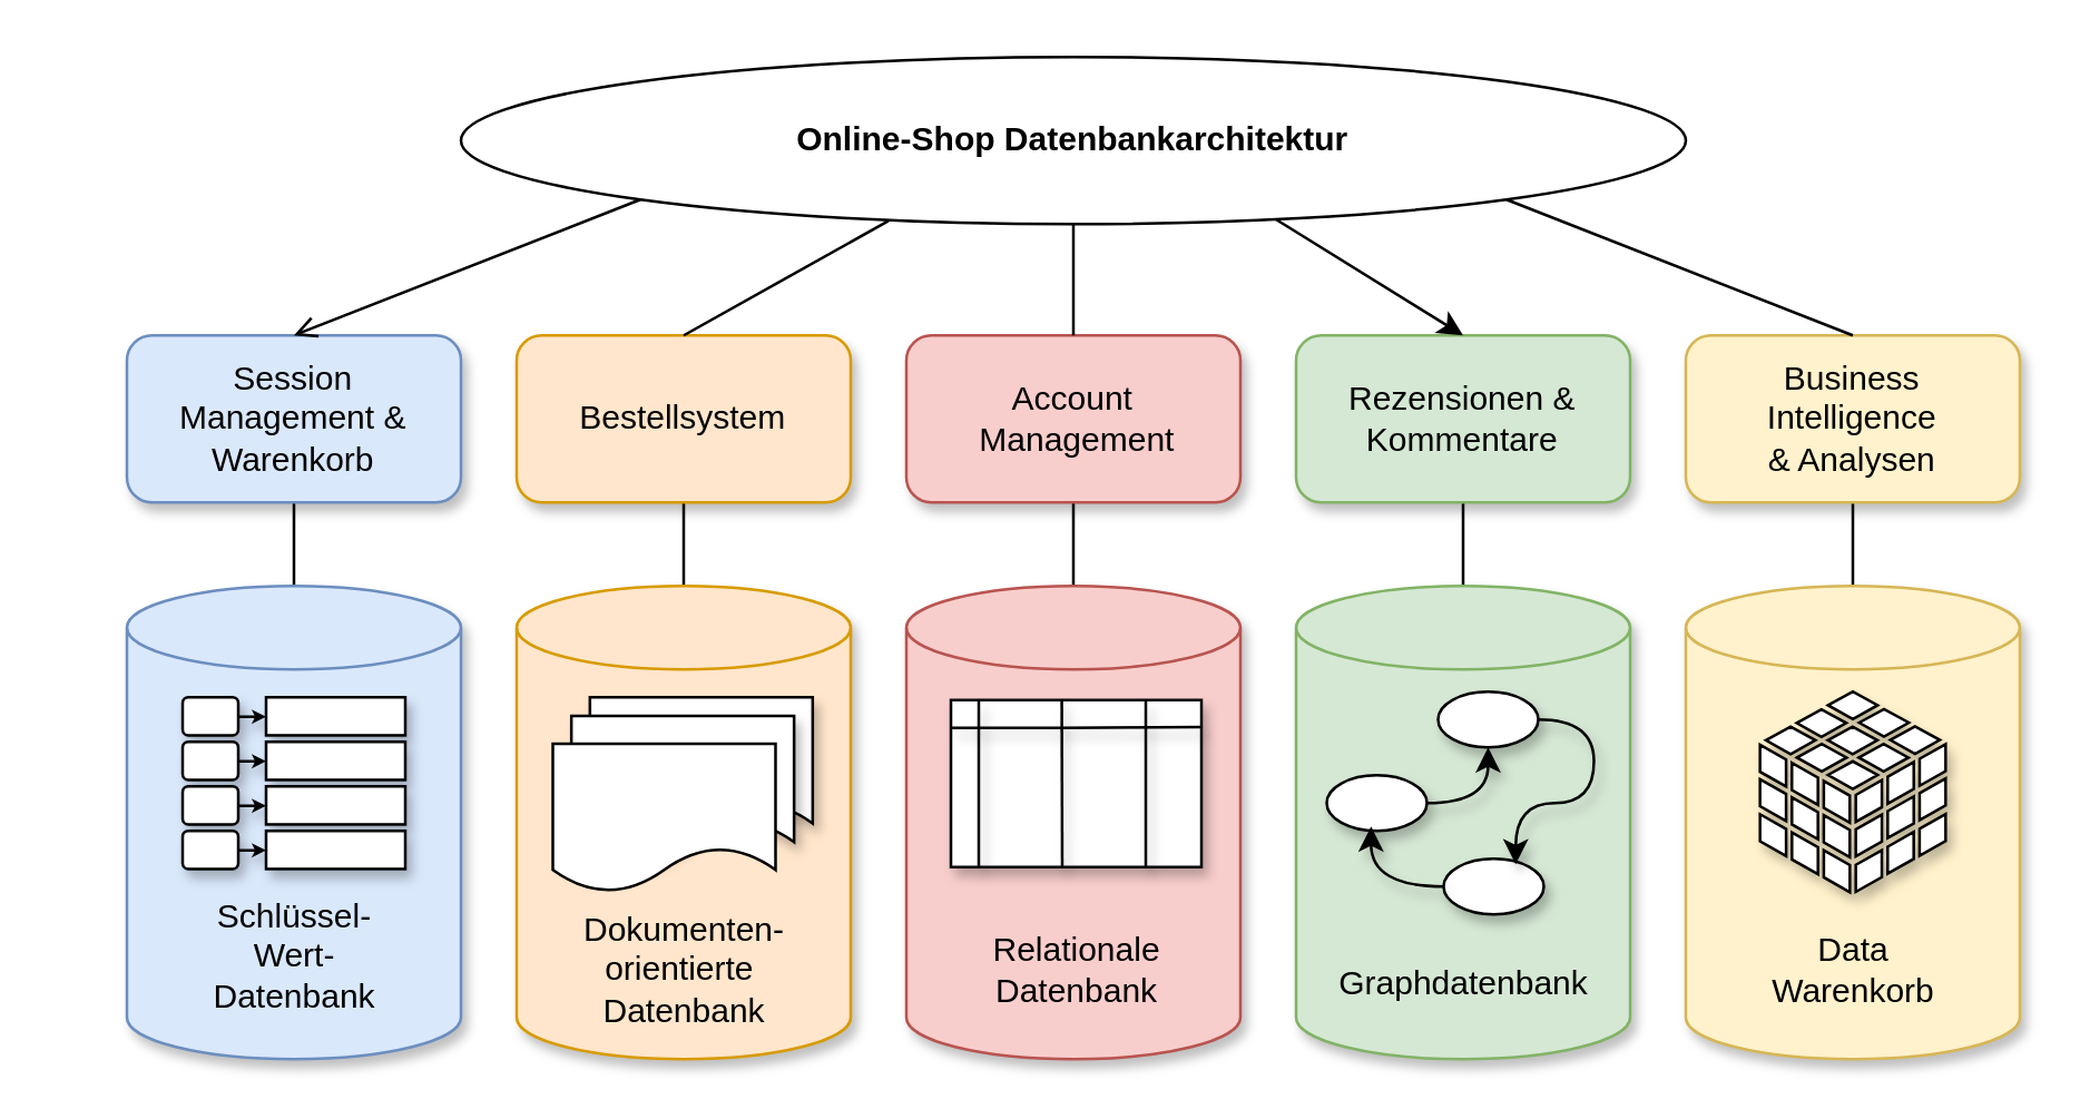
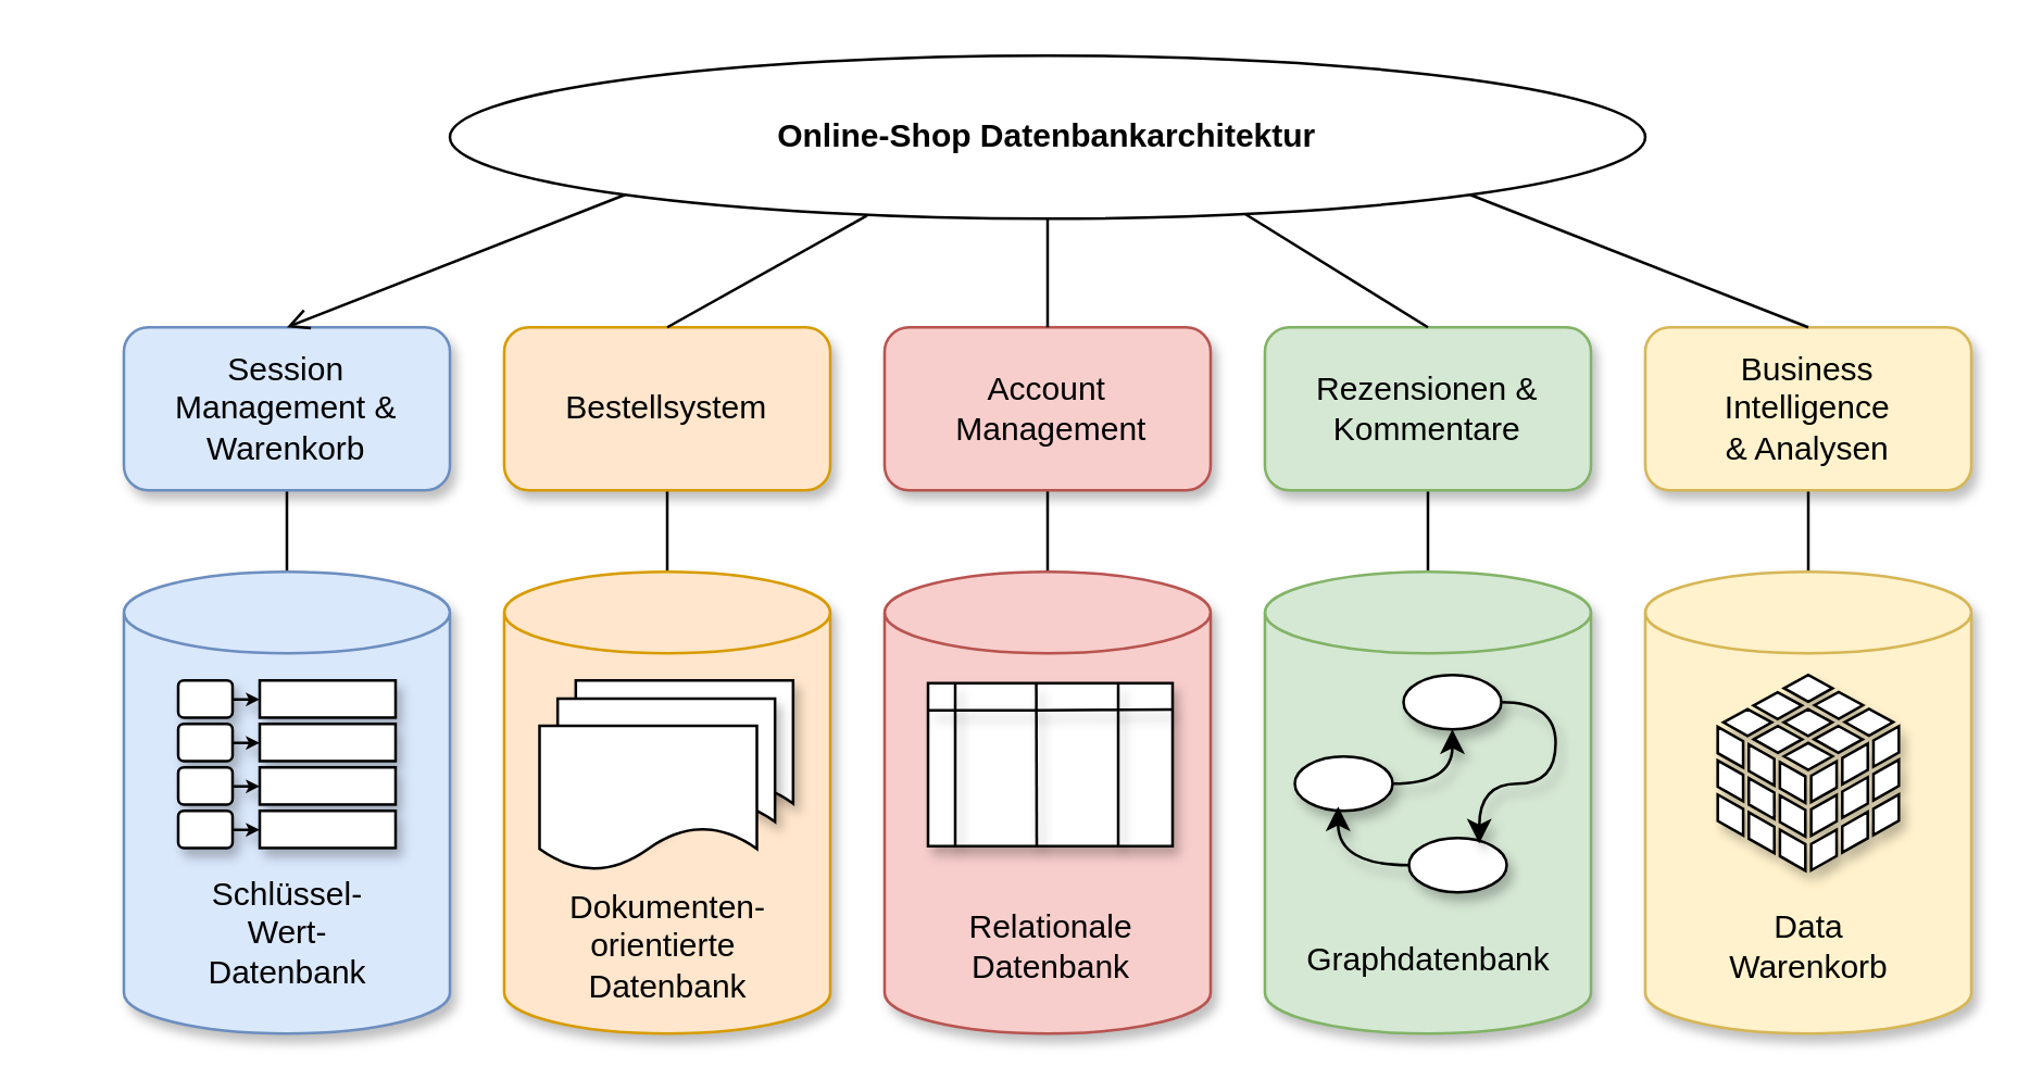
  <mxCell id="0" />
  <mxCell id="1" parent="0" />
  <mxCell id="2" value="" style="edgeStyle=orthogonalEdgeStyle;rounded=0;orthogonalLoop=1;jettySize=auto;html=1;" parent="1" source="3" target="34" edge="1"><mxGeometry relative="1" as="geometry" /></mxCell>
  <mxCell id="3" value="Session &lt;br&gt;Management &amp;amp; Warenkorb" style="rounded=1;whiteSpace=wrap;html=1;shadow=1;fillColor=#dae8fc;strokeColor=#6c8ebf;fontFamily=Helvetica;" parent="1" vertex="1"><mxGeometry x="45" y="120" width="120" height="60" as="geometry" /></mxCell>
  <mxCell id="4" value="" style="edgeStyle=orthogonalEdgeStyle;rounded=0;orthogonalLoop=1;jettySize=auto;html=1;" parent="1" source="5" target="20" edge="1"><mxGeometry relative="1" as="geometry" /></mxCell>
  <mxCell id="5" value="Bestellsystem" style="rounded=1;whiteSpace=wrap;html=1;shadow=1;fillColor=#ffe6cc;strokeColor=#d79b00;fontFamily=Helvetica;" parent="1" vertex="1"><mxGeometry x="185" y="120" width="120" height="60" as="geometry" /></mxCell>
  <mxCell id="6" value="" style="edgeStyle=orthogonalEdgeStyle;rounded=0;orthogonalLoop=1;jettySize=auto;html=1;" parent="1" source="7" target="46" edge="1"><mxGeometry relative="1" as="geometry" /></mxCell>
  <mxCell id="7" value="Account&lt;br&gt;&amp;nbsp;Management" style="rounded=1;whiteSpace=wrap;html=1;shadow=1;fillColor=#f8cecc;strokeColor=#b85450;fontFamily=Helvetica;" parent="1" vertex="1"><mxGeometry x="325" y="120" width="120" height="60" as="geometry" /></mxCell>
  <mxCell id="8" value="" style="edgeStyle=orthogonalEdgeStyle;rounded=0;orthogonalLoop=1;jettySize=auto;html=1;" parent="1" source="9" target="21" edge="1"><mxGeometry relative="1" as="geometry" /></mxCell>
  <mxCell id="9" value="Business &lt;br&gt;Intelligence &lt;br&gt;&amp;amp; Analysen" style="rounded=1;whiteSpace=wrap;html=1;shadow=1;fillColor=#fff2cc;strokeColor=#d6b656;fontFamily=Helvetica;" parent="1" vertex="1"><mxGeometry x="605" y="120" width="120" height="60" as="geometry" /></mxCell>
  <mxCell id="10" value="" style="edgeStyle=orthogonalEdgeStyle;rounded=0;orthogonalLoop=1;jettySize=auto;html=1;" parent="1" source="11" target="38" edge="1"><mxGeometry relative="1" as="geometry" /></mxCell>
  <mxCell id="11" value="Rezensionen &amp;amp; Kommentare" style="rounded=1;whiteSpace=wrap;html=1;shadow=1;fillColor=#d5e8d4;strokeColor=#82b366;fontFamily=Helvetica;" parent="1" vertex="1"><mxGeometry x="465" y="120" width="120" height="60" as="geometry" /></mxCell>
  <mxCell id="12" value="" style="shape=cylinder3;whiteSpace=wrap;html=1;boundedLbl=1;backgroundOutline=1;size=15;shadow=1;fillColor=#dae8fc;strokeColor=#6c8ebf;fontFamily=Helvetica;" parent="1" vertex="1"><mxGeometry x="45" y="210" width="120" height="170" as="geometry" /></mxCell>
  <mxCell id="13" value="" style="shape=cylinder3;whiteSpace=wrap;html=1;boundedLbl=1;backgroundOutline=1;size=15;shadow=1;fillColor=#ffe6cc;strokeColor=#d79b00;fontFamily=Helvetica;" parent="1" vertex="1"><mxGeometry x="185" y="210" width="120" height="170" as="geometry" /></mxCell>
  <mxCell id="14" value="" style="shape=cylinder3;whiteSpace=wrap;html=1;boundedLbl=1;backgroundOutline=1;size=15;shadow=1;fillColor=#f8cecc;strokeColor=#b85450;fontFamily=Helvetica;" parent="1" vertex="1"><mxGeometry x="325" y="210" width="120" height="170" as="geometry" /></mxCell>
  <mxCell id="15" value="" style="shape=cylinder3;whiteSpace=wrap;html=1;boundedLbl=1;backgroundOutline=1;size=15;shadow=1;fillColor=#d5e8d4;strokeColor=#82b366;fontFamily=Helvetica;" parent="1" vertex="1"><mxGeometry x="465" y="210" width="120" height="170" as="geometry" /></mxCell>
  <mxCell id="16" value="" style="shape=cylinder3;whiteSpace=wrap;html=1;boundedLbl=1;backgroundOutline=1;size=15;shadow=1;fillColor=#fff2cc;strokeColor=#d6b656;fontFamily=Helvetica;" parent="1" vertex="1"><mxGeometry x="605" y="210" width="120" height="170" as="geometry" /></mxCell>
  <mxCell id="17" value="" style="group;shadow=0;fontFamily=Helvetica;" parent="1" vertex="1" connectable="0"><mxGeometry x="198" y="250" width="93.33" height="70" as="geometry" /></mxCell>
  <mxCell id="18" value="" style="shape=document;whiteSpace=wrap;html=1;boundedLbl=1;shadow=1;fontFamily=Helvetica;" parent="17" vertex="1"><mxGeometry x="13.333" width="79.997" height="53.333" as="geometry" /></mxCell>
  <mxCell id="19" value="" style="shape=document;whiteSpace=wrap;html=1;boundedLbl=1;shadow=1;fontFamily=Helvetica;" parent="17" vertex="1"><mxGeometry x="6.666" y="6.667" width="79.997" height="53.333" as="geometry" /></mxCell>
  <mxCell id="20" value="" style="shape=document;whiteSpace=wrap;html=1;boundedLbl=1;shadow=0;fontFamily=Helvetica;" parent="17" vertex="1"><mxGeometry y="16.667" width="79.997" height="53.333" as="geometry" /></mxCell>
  <mxCell id="21" value="" style="shadow=1;dashed=0;html=1;strokeColor=default;fillColor=default;labelPosition=center;verticalLabelPosition=bottom;verticalAlign=top;outlineConnect=0;align=center;shape=mxgraph.office.databases.database_cube;fontFamily=Helvetica;" parent="1" vertex="1"><mxGeometry x="631.66" y="248" width="66.67" height="72" as="geometry" /></mxCell>
  <mxCell id="22" value="" style="group;shadow=1;fontFamily=Helvetica;" parent="1" vertex="1" connectable="0"><mxGeometry x="65" y="250" width="80" height="61.68" as="geometry" /></mxCell>
  <mxCell id="23" style="edgeStyle=orthogonalEdgeStyle;rounded=0;orthogonalLoop=1;jettySize=auto;html=1;entryX=0;entryY=0.5;entryDx=0;entryDy=0;startSize=2;endSize=2;shadow=1;fontFamily=Helvetica;" parent="22" target="25" edge="1"><mxGeometry relative="1" as="geometry"><mxPoint x="20" y="7" as="sourcePoint" /></mxGeometry></mxCell>
  <mxCell id="24" value="" style="rounded=1;whiteSpace=wrap;html=1;shadow=1;fontFamily=Helvetica;" parent="22" vertex="1"><mxGeometry width="20" height="13.68" as="geometry" /></mxCell>
  <mxCell id="25" value="" style="rounded=0;whiteSpace=wrap;html=1;shadow=1;fontFamily=Helvetica;" parent="22" vertex="1"><mxGeometry x="30" width="50" height="13.68" as="geometry" /></mxCell>
  <mxCell id="26" style="edgeStyle=orthogonalEdgeStyle;rounded=0;orthogonalLoop=1;jettySize=auto;html=1;entryX=0;entryY=0.5;entryDx=0;entryDy=0;startSize=2;endSize=2;shadow=1;fontFamily=Helvetica;" parent="22" target="28" edge="1"><mxGeometry relative="1" as="geometry"><mxPoint x="20" y="23" as="sourcePoint" /></mxGeometry></mxCell>
  <mxCell id="27" value="" style="rounded=1;whiteSpace=wrap;html=1;shadow=1;fontFamily=Helvetica;" parent="22" vertex="1"><mxGeometry y="16" width="20" height="13.68" as="geometry" /></mxCell>
  <mxCell id="28" value="" style="rounded=0;whiteSpace=wrap;html=1;shadow=1;fontFamily=Helvetica;" parent="22" vertex="1"><mxGeometry x="30" y="16" width="50" height="13.68" as="geometry" /></mxCell>
  <mxCell id="29" style="edgeStyle=orthogonalEdgeStyle;rounded=0;orthogonalLoop=1;jettySize=auto;html=1;entryX=0;entryY=0.5;entryDx=0;entryDy=0;startSize=2;endSize=2;shadow=1;fontFamily=Helvetica;" parent="22" target="31" edge="1"><mxGeometry relative="1" as="geometry"><mxPoint x="20" y="39" as="sourcePoint" /></mxGeometry></mxCell>
  <mxCell id="30" value="" style="rounded=1;whiteSpace=wrap;html=1;shadow=1;fontFamily=Helvetica;" parent="22" vertex="1"><mxGeometry y="32" width="20" height="13.68" as="geometry" /></mxCell>
  <mxCell id="31" value="" style="rounded=0;whiteSpace=wrap;html=1;shadow=1;fontFamily=Helvetica;" parent="22" vertex="1"><mxGeometry x="30" y="32" width="50" height="13.68" as="geometry" /></mxCell>
  <mxCell id="32" style="edgeStyle=orthogonalEdgeStyle;rounded=0;orthogonalLoop=1;jettySize=auto;html=1;entryX=0;entryY=0.5;entryDx=0;entryDy=0;startSize=2;endSize=2;shadow=1;fontFamily=Helvetica;" parent="22" target="34" edge="1"><mxGeometry relative="1" as="geometry"><mxPoint x="20" y="55" as="sourcePoint" /></mxGeometry></mxCell>
  <mxCell id="33" value="" style="rounded=1;whiteSpace=wrap;html=1;shadow=1;fontFamily=Helvetica;" parent="22" vertex="1"><mxGeometry y="48" width="20" height="13.68" as="geometry" /></mxCell>
  <mxCell id="34" value="" style="rounded=0;whiteSpace=wrap;html=1;shadow=1;fontFamily=Helvetica;" parent="22" vertex="1"><mxGeometry x="30" y="48" width="50" height="13.68" as="geometry" /></mxCell>
  <mxCell id="35" value="" style="group;shadow=1;fontFamily=Helvetica;" parent="1" vertex="1" connectable="0"><mxGeometry x="476" y="248" width="78" height="90" as="geometry" /></mxCell>
  <mxCell id="36" value="" style="ellipse;whiteSpace=wrap;html=1;shadow=1;fontFamily=Helvetica;" parent="35" vertex="1"><mxGeometry x="40" width="36" height="20" as="geometry" /></mxCell>
  <mxCell id="37" style="edgeStyle=orthogonalEdgeStyle;rounded=0;orthogonalLoop=1;jettySize=auto;html=1;curved=1;shadow=1;fontFamily=Helvetica;" parent="35" source="38" target="36" edge="1"><mxGeometry relative="1" as="geometry" /></mxCell>
  <mxCell id="38" value="" style="ellipse;whiteSpace=wrap;html=1;shadow=1;fontFamily=Helvetica;" parent="35" vertex="1"><mxGeometry y="30" width="36" height="20" as="geometry" /></mxCell>
  <mxCell id="39" value="" style="ellipse;whiteSpace=wrap;html=1;shadow=1;fontFamily=Helvetica;" parent="35" vertex="1"><mxGeometry x="42" y="60" width="36" height="20" as="geometry" /></mxCell>
  <mxCell id="40" style="edgeStyle=orthogonalEdgeStyle;rounded=0;orthogonalLoop=1;jettySize=auto;html=1;entryX=0.719;entryY=0.1;entryDx=0;entryDy=0;entryPerimeter=0;exitX=1;exitY=0.5;exitDx=0;exitDy=0;curved=1;shadow=1;fontFamily=Helvetica;" parent="35" source="36" target="39" edge="1"><mxGeometry relative="1" as="geometry" /></mxCell>
  <mxCell id="41" style="edgeStyle=orthogonalEdgeStyle;rounded=0;orthogonalLoop=1;jettySize=auto;html=1;entryX=0.443;entryY=0.919;entryDx=0;entryDy=0;entryPerimeter=0;curved=1;shadow=1;fontFamily=Helvetica;" parent="35" source="39" target="38" edge="1"><mxGeometry relative="1" as="geometry" /></mxCell>
  <mxCell id="42" value="&lt;span style=&quot;text-wrap: wrap;&quot;&gt;Schlüssel-Wert-Datenbank&lt;/span&gt;" style="text;html=1;align=center;verticalAlign=middle;resizable=0;points=[];autosize=1;strokeColor=none;fillColor=none;shadow=1;fontFamily=Helvetica;" parent="1" vertex="1"><mxGeometry x="20" y="328" width="170" height="30" as="geometry" /></mxCell>
  <mxCell id="43" value="&lt;span style=&quot;text-wrap: wrap;&quot;&gt;Dokumenten-orientierte&amp;nbsp;&lt;/span&gt;&lt;br style=&quot;text-wrap: wrap;&quot;&gt;&lt;span style=&quot;text-wrap: wrap;&quot;&gt;Datenbank&lt;/span&gt;" style="text;html=1;align=center;verticalAlign=middle;resizable=0;points=[];autosize=1;strokeColor=none;fillColor=none;shadow=1;fontFamily=Helvetica;" parent="1" vertex="1"><mxGeometry x="170" y="328" width="150" height="40" as="geometry" /></mxCell>
  <mxCell id="44" value="&lt;span style=&quot;text-wrap: wrap;&quot;&gt;Relationale Datenbank&lt;/span&gt;" style="text;html=1;align=center;verticalAlign=middle;resizable=0;points=[];autosize=1;strokeColor=none;fillColor=none;shadow=1;fontFamily=Helvetica;" parent="1" vertex="1"><mxGeometry x="316" y="333" width="140" height="30" as="geometry" /></mxCell>
  <mxCell id="45" value="" style="group;shadow=0;rounded=0;fontFamily=Helvetica;" parent="1" vertex="1" connectable="0"><mxGeometry x="341" y="251" width="90" height="60" as="geometry" /></mxCell>
  <mxCell id="46" value="" style="rounded=0;whiteSpace=wrap;html=1;shadow=1;fontFamily=Helvetica;" parent="45" vertex="1"><mxGeometry width="90" height="60" as="geometry" /></mxCell>
  <mxCell id="47" value="" style="endArrow=none;html=1;rounded=0;entryX=0.25;entryY=0;entryDx=0;entryDy=0;shadow=1;fontFamily=Helvetica;" parent="45" edge="1"><mxGeometry width="50" height="50" relative="1" as="geometry"><mxPoint x="40" y="60" as="sourcePoint" /><mxPoint x="39.83" as="targetPoint" /><Array as="points"><mxPoint x="39.83" y="60" /></Array></mxGeometry></mxCell>
  <mxCell id="48" value="" style="endArrow=none;html=1;rounded=0;entryX=0.25;entryY=0;entryDx=0;entryDy=0;strokeColor=default;shadow=1;fontFamily=Helvetica;" parent="45" edge="1"><mxGeometry width="50" height="50" relative="1" as="geometry"><mxPoint x="10" y="60" as="sourcePoint" /><mxPoint x="10" as="targetPoint" /></mxGeometry></mxCell>
  <mxCell id="49" value="" style="endArrow=none;html=1;rounded=0;entryX=0.25;entryY=0;entryDx=0;entryDy=0;strokeColor=default;strokeWidth=1;shadow=1;fontFamily=Helvetica;" parent="45" edge="1"><mxGeometry width="50" height="50" relative="1" as="geometry"><mxPoint x="70.0" y="60" as="sourcePoint" /><mxPoint x="70.0" as="targetPoint" /></mxGeometry></mxCell>
  <mxCell id="50" value="" style="endArrow=none;html=1;rounded=0;entryX=1.003;entryY=0.161;entryDx=0;entryDy=0;exitX=0;exitY=0.25;exitDx=0;exitDy=0;entryPerimeter=0;shadow=1;fontFamily=Helvetica;" parent="45" target="46" edge="1"><mxGeometry width="50" height="50" relative="1" as="geometry"><mxPoint y="10" as="sourcePoint" /><mxPoint x="80" y="10" as="targetPoint" /><Array as="points"><mxPoint x="40" y="10" /></Array></mxGeometry></mxCell>
  <mxCell id="51" value="&lt;span style=&quot;text-wrap: wrap;&quot;&gt;Graphdatenbank&lt;/span&gt;" style="text;html=1;align=center;verticalAlign=middle;resizable=0;points=[];autosize=1;strokeColor=none;fillColor=none;shadow=1;fontFamily=Helvetica;" parent="1" vertex="1"><mxGeometry x="470" y="338" width="110" height="30" as="geometry" /></mxCell>
  <mxCell id="52" value="&lt;span style=&quot;text-wrap: wrap;&quot;&gt;Data Warenkorb&lt;/span&gt;" style="text;html=1;align=center;verticalAlign=middle;resizable=0;points=[];autosize=1;strokeColor=none;fillColor=none;shadow=1;fontFamily=Helvetica;" parent="1" vertex="1"><mxGeometry x="610" y="333" width="110" height="30" as="geometry" /></mxCell>
  <mxCell id="53" style="rounded=0;orthogonalLoop=1;jettySize=auto;html=1;entryX=0.5;entryY=0;entryDx=0;entryDy=0;endArrow=open;startFill=0;strokeColor=default;exitX=0;exitY=1;exitDx=0;exitDy=0;" parent="1" source="58" target="3" edge="1"><mxGeometry relative="1" as="geometry"><mxPoint x="345.2" y="64" as="sourcePoint" /></mxGeometry></mxCell>
  <mxCell id="54" style="rounded=0;orthogonalLoop=1;jettySize=auto;html=1;endArrow=none;startFill=0;strokeColor=default;exitX=0.349;exitY=0.981;exitDx=0;exitDy=0;exitPerimeter=0;entryX=0.5;entryY=0;entryDx=0;entryDy=0;" parent="1" source="58" target="5" edge="1"><mxGeometry relative="1" as="geometry"><mxPoint x="363.2" y="84" as="sourcePoint" /></mxGeometry></mxCell>
  <mxCell id="55" style="rounded=0;orthogonalLoop=1;jettySize=auto;html=1;endArrow=none;startFill=0;strokeColor=default;entryX=0.5;entryY=0;entryDx=0;entryDy=0;exitX=0.5;exitY=1;exitDx=0;exitDy=0;" parent="1" source="58" target="7" edge="1"><mxGeometry relative="1" as="geometry"><mxPoint x="386" y="110" as="targetPoint" /><mxPoint x="386.24" y="95.36" as="sourcePoint" /></mxGeometry></mxCell>
- <mxCell id="56" style="rounded=0;orthogonalLoop=1;jettySize=auto;html=1;endArrow=classic;startFill=0;strokeColor=default;entryX=0.5;entryY=0;entryDx=0;entryDy=0;exitX=0.662;exitY=0.957;exitDx=0;exitDy=0;exitPerimeter=0;" parent="1" source="58" target="11" edge="1"><mxGeometry relative="1" as="geometry"><mxPoint x="436.293" y="81.814" as="sourcePoint" /></mxGeometry></mxCell>
+ <mxCell id="56" style="rounded=0;orthogonalLoop=1;jettySize=auto;html=1;endArrow=none;startFill=0;strokeColor=default;entryX=0.5;entryY=0;entryDx=0;entryDy=0;exitX=0.662;exitY=0.957;exitDx=0;exitDy=0;exitPerimeter=0;" parent="1" source="58" target="11" edge="1"><mxGeometry relative="1" as="geometry"><mxPoint x="436.293" y="81.814" as="sourcePoint" /></mxGeometry></mxCell>
  <mxCell id="57" style="rounded=0;orthogonalLoop=1;jettySize=auto;html=1;endArrow=none;startFill=0;strokeColor=default;entryX=0.5;entryY=0;entryDx=0;entryDy=0;exitX=1;exitY=1;exitDx=0;exitDy=0;" parent="1" source="58" target="9" edge="1"><mxGeometry relative="1" as="geometry"><mxPoint x="431" y="60" as="sourcePoint" /></mxGeometry></mxCell>
  <mxCell id="58" value="Online-Shop Datenbankarchitektur" style="ellipse;whiteSpace=wrap;html=1;fontStyle=1" parent="1" vertex="1"><mxGeometry x="165" y="20" width="440" height="60" as="geometry" /></mxCell>
